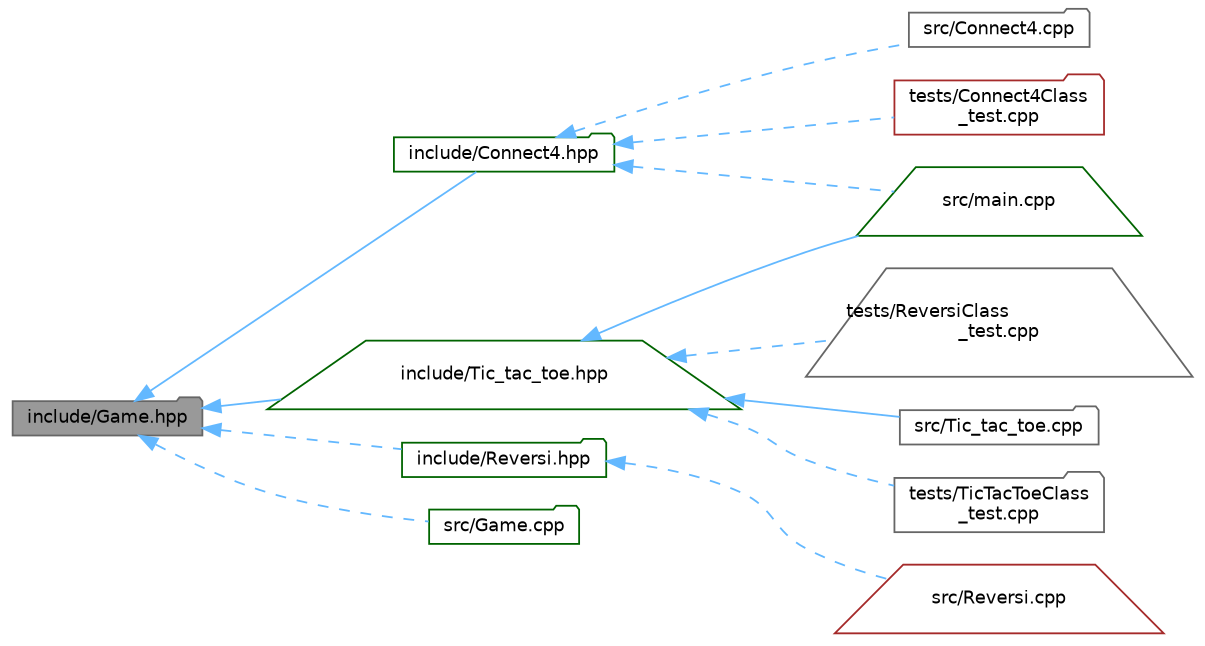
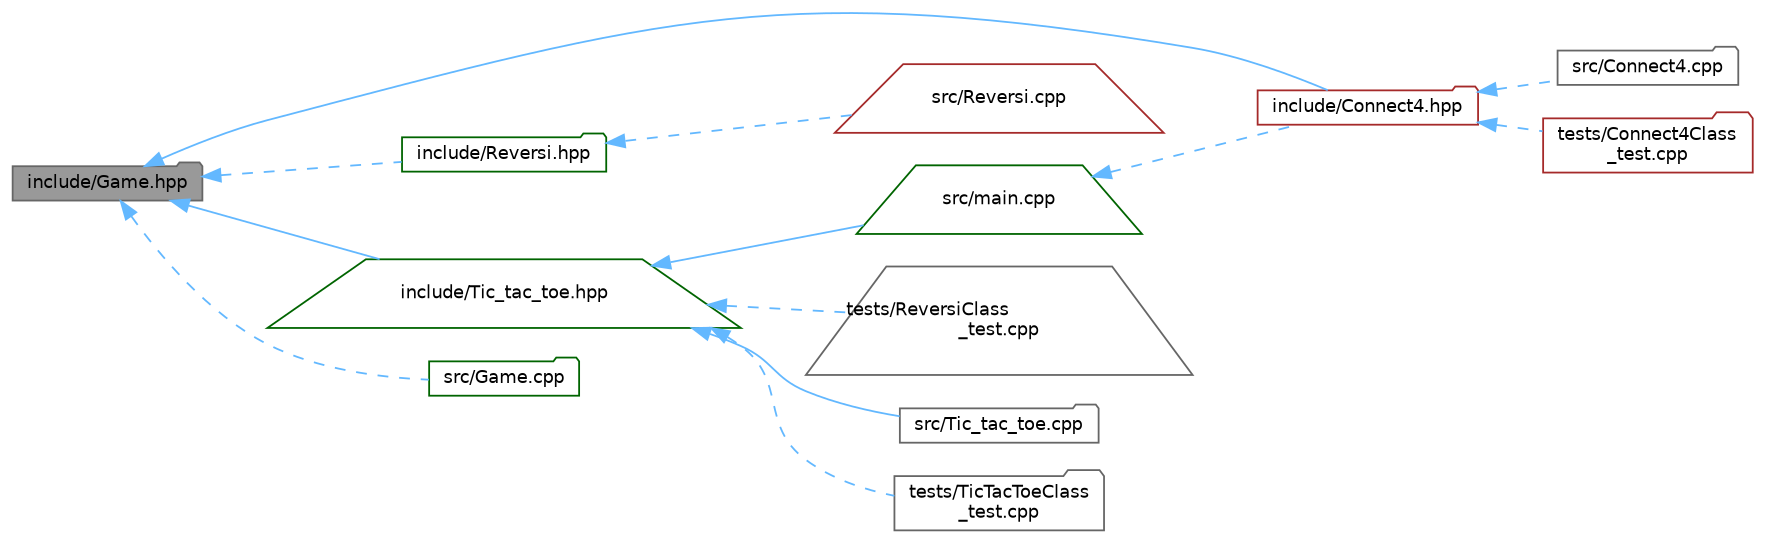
  digraph {
    rankdir=LR
    node [color=gray40 fillcolor=white fontname=Helvetica fontsize=10 shape=folder style=filled]
    edge [color=steelblue1 dir=back fontname=Helvetica fontsize=10 labelfontname=Helvetica labelfontsize=10 style=dashed]
    n1 [fillcolor=grey60 fontcolor=black height=0.2 label="include/Game.hpp" width=0.4]
-   n2 [color=darkgreen height=0.2 label="include/Connect4.hpp" width=0.4]
+   n2 [color=brown height=0.2 label="include/Connect4.hpp" width=0.4]
    n3 [color=darkgreen height=0.2 label="include/Reversi.hpp" width=0.4]
    n4 [color=darkgreen height=0.2 label="include/Tic_tac_toe.hpp" shape=trapezium width=0.4]
    n5 [color=darkgreen height=0.2 label="src/Game.cpp" width=0.4]
    n6 [height=0.2 label="src/Connect4.cpp" width=0.4]
    n7 [color=darkgreen height=0.2 label="src/main.cpp" shape=trapezium width=0.4]
    n8 [color=brown height=0.2 label="tests/Connect4Class\l_test.cpp" width=0.4]
    n9 [color=brown height=0.2 label="src/Reversi.cpp" shape=trapezium width=0.4]
    n10 [height=0.2 label="tests/ReversiClass\l_test.cpp" shape=trapezium width=0.4]
    n11 [height=0.2 label="src/Tic_tac_toe.cpp" width=0.4]
    n12 [height=0.2 label="tests/TicTacToeClass\l_test.cpp" width=0.4]
    n1 -> n2 [style=solid]
    n1 -> n3
    n1 -> n4 [style=solid]
    n1 -> n5
    n2 -> n6
-   n2 -> n7
+   n7 -> n2
    n2 -> n8
    n3 -> n9
    n4 -> n7 [style=solid]
    n4 -> n10
    n4 -> n11 [style=solid]
    n4 -> n12
  }
